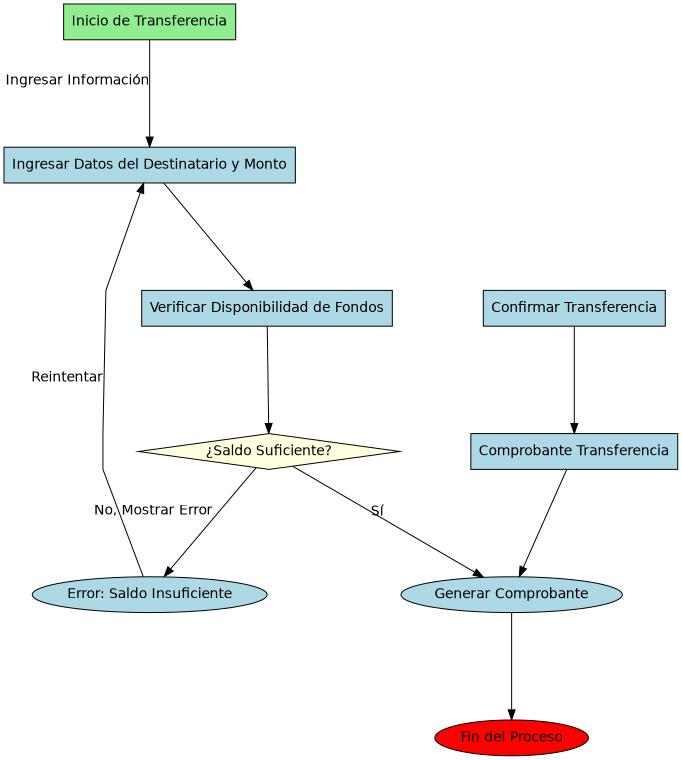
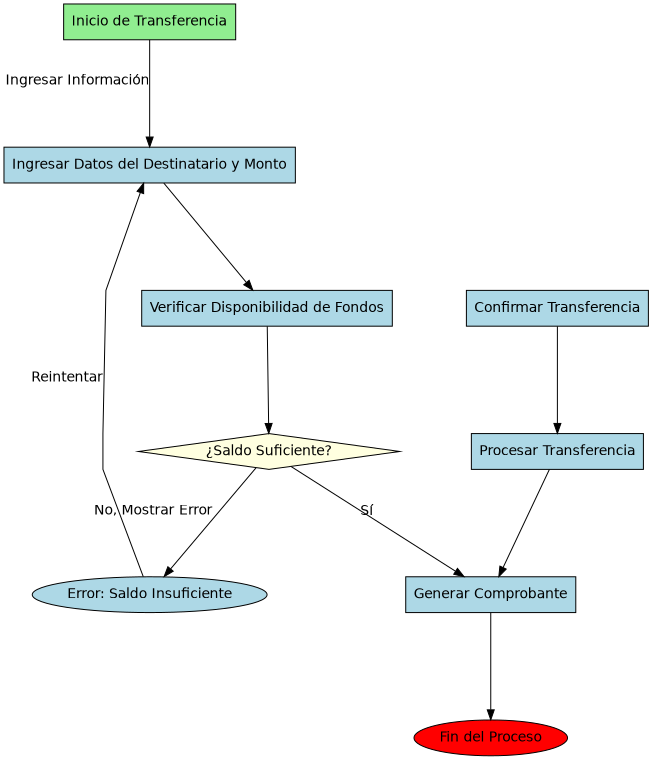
  digraph {
    fontname="DejaVu Sans"
    nodesep=1
    rankdir=TB
    ranksep=1.5
    splines=polyline
    node [fillcolor=lightblue fontname="DejaVu Sans" shape=rectangle style=filled]
    edge [fontname="DejaVu Sans"]
    n1 [fillcolor=lightgreen label="Inicio de Transferencia" shape=box]
    n2 [label="Ingresar Datos del Destinatario y Monto"]
    n3 [label="Verificar Disponibilidad de Fondos"]
    n4 [fillcolor=lightyellow label="¿Saldo Suficiente?" shape=diamond]
-   n5 [label="Generar Comprobante" shape=ellipse]
+   n5 [label="Generar Comprobante"]
    n6 [label="Error: Saldo Insuficiente" shape=ellipse]
    n7 [label="Confirmar Transferencia"]
-   n8 [label="Comprobante Transferencia"]
+   n8 [label="Procesar Transferencia"]
    n9 [fillcolor=red label="Fin del Proceso" shape=oval]
    n1 -> n2 [xlabel="Ingresar Información"]
    n2 -> n3
    n3 -> n4
    n4 -> n5 [xlabel="Sí"]
    n4 -> n6 [xlabel="No, Mostrar Error"]
    n5 -> n9
    n6 -> n2 [xlabel=Reintentar]
    n7 -> n8
    n8 -> n5
  }
